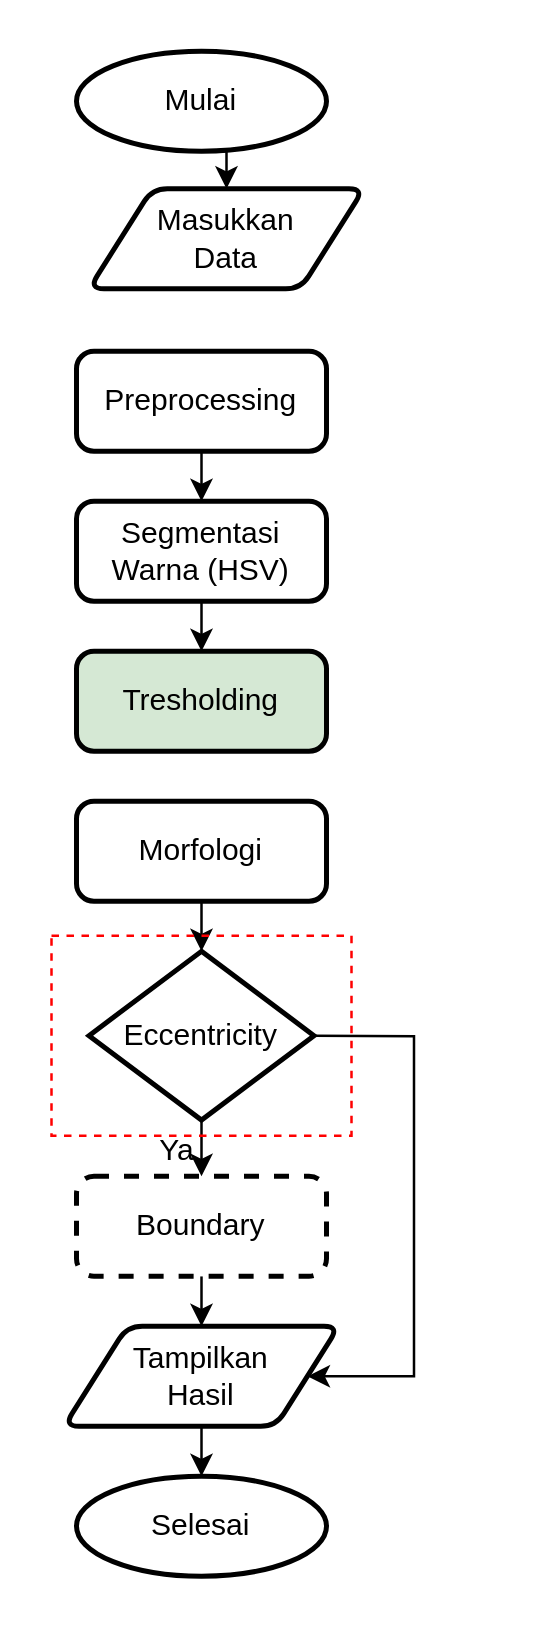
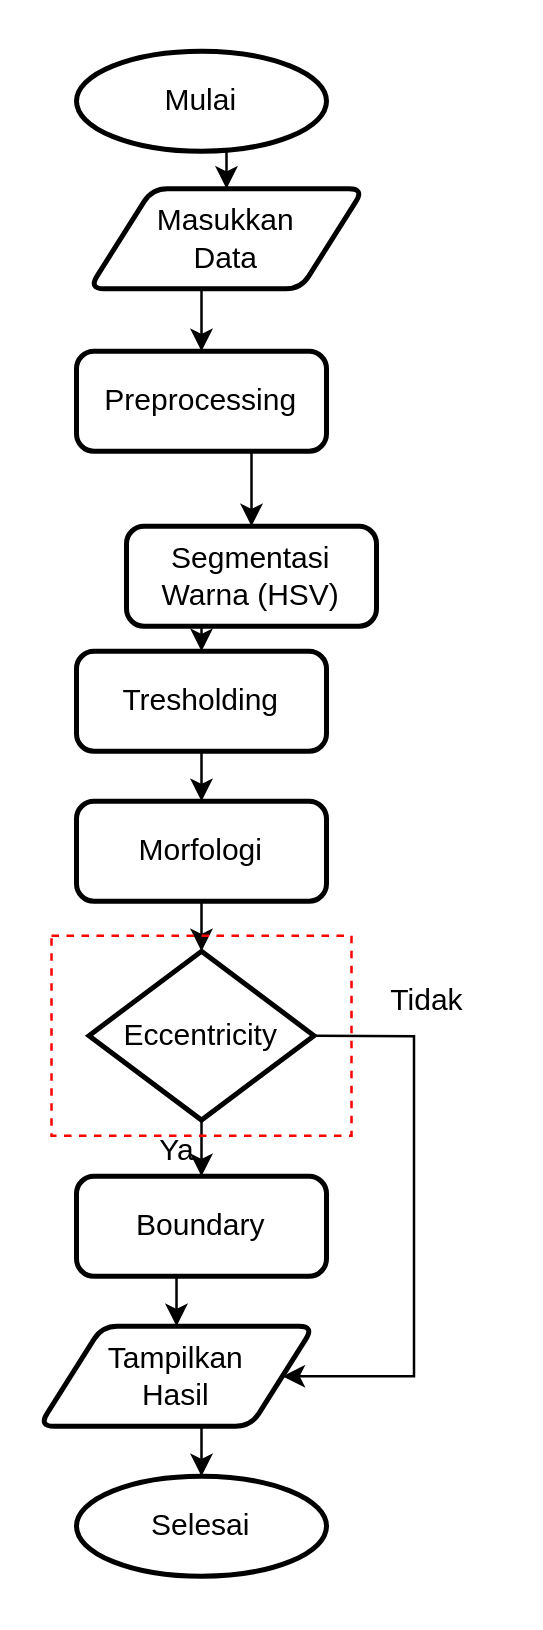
  <mxCell id="0" />
  <mxCell id="1" parent="0" />
  <mxCell id="2" style="edgeStyle=orthogonalEdgeStyle;rounded=0;orthogonalLoop=1;jettySize=auto;html=1;exitX=0.5;exitY=1;exitDx=0;exitDy=0;entryX=0.5;entryY=0;entryDx=0;entryDy=0;" edge="1" parent="1" source="3" target="10"><mxGeometry relative="1" as="geometry" /></mxCell>
  <mxCell id="3" value="Preprocessing" style="rounded=1;whiteSpace=wrap;html=1;absoluteArcSize=1;arcSize=14;strokeWidth=2;" vertex="1" parent="1"><mxGeometry x="30" y="140" width="100" height="40" as="geometry" /></mxCell>
  <mxCell id="4" value="Selesai" style="strokeWidth=2;html=1;shape=mxgraph.flowchart.start_1;whiteSpace=wrap;" vertex="1" parent="1"><mxGeometry x="30" y="590" width="100" height="40" as="geometry" /></mxCell>
  <mxCell id="5" style="edgeStyle=orthogonalEdgeStyle;rounded=0;orthogonalLoop=1;jettySize=auto;html=1;exitX=0.5;exitY=1;exitDx=0;exitDy=0;exitPerimeter=0;entryX=0.5;entryY=0;entryDx=0;entryDy=0;" edge="1" parent="1" source="6" target="8"><mxGeometry relative="1" as="geometry" /></mxCell>
  <mxCell id="6" value="Mulai" style="strokeWidth=2;html=1;shape=mxgraph.flowchart.start_1;whiteSpace=wrap;" vertex="1" parent="1"><mxGeometry x="30" y="20" width="100" height="40" as="geometry" /></mxCell>
+ <mxCell id="7" style="edgeStyle=orthogonalEdgeStyle;rounded=0;orthogonalLoop=1;jettySize=auto;html=1;exitX=0.5;exitY=1;exitDx=0;exitDy=0;entryX=0.5;entryY=0;entryDx=0;entryDy=0;" edge="1" parent="1" source="8" target="3"><mxGeometry relative="1" as="geometry" /></mxCell>
  <mxCell id="8" value="Masukkan&lt;br&gt;Data" style="shape=parallelogram;html=1;strokeWidth=2;perimeter=parallelogramPerimeter;whiteSpace=wrap;rounded=1;arcSize=12;size=0.23;" vertex="1" parent="1"><mxGeometry x="35" y="75" width="110" height="40" as="geometry" /></mxCell>
  <mxCell id="9" style="edgeStyle=orthogonalEdgeStyle;rounded=0;orthogonalLoop=1;jettySize=auto;html=1;exitX=0.5;exitY=1;exitDx=0;exitDy=0;entryX=0.5;entryY=0;entryDx=0;entryDy=0;" edge="1" parent="1" source="10" target="12"><mxGeometry relative="1" as="geometry" /></mxCell>
- <mxCell id="10" value="Segmentasi Warna (HSV)" style="rounded=1;whiteSpace=wrap;html=1;absoluteArcSize=1;arcSize=14;strokeWidth=2;" vertex="1" parent="1"><mxGeometry x="30" y="200" width="100" height="40" as="geometry" /></mxCell>
- <mxCell id="12" value="Tresholding" style="rounded=1;whiteSpace=wrap;html=1;absoluteArcSize=1;arcSize=14;strokeWidth=2;fillColor=#d5e8d4;" vertex="1" parent="1"><mxGeometry x="30" y="260" width="100" height="40" as="geometry" /></mxCell>
+ <mxCell id="10" value="Segmentasi Warna (HSV)" style="rounded=1;whiteSpace=wrap;html=1;absoluteArcSize=1;arcSize=14;strokeWidth=2;" vertex="1" parent="1"><mxGeometry x="50" y="210" width="100" height="40" as="geometry" /></mxCell>
+ <mxCell id="11" style="edgeStyle=orthogonalEdgeStyle;rounded=0;orthogonalLoop=1;jettySize=auto;html=1;exitX=0.5;exitY=1;exitDx=0;exitDy=0;entryX=0.5;entryY=0;entryDx=0;entryDy=0;" edge="1" parent="1" source="12" target="14"><mxGeometry relative="1" as="geometry" /></mxCell>
+ <mxCell id="12" value="Tresholding" style="rounded=1;whiteSpace=wrap;html=1;absoluteArcSize=1;arcSize=14;strokeWidth=2;" vertex="1" parent="1"><mxGeometry x="30" y="260" width="100" height="40" as="geometry" /></mxCell>
  <mxCell id="13" style="edgeStyle=orthogonalEdgeStyle;rounded=0;orthogonalLoop=1;jettySize=auto;html=1;exitX=0.5;exitY=1;exitDx=0;exitDy=0;entryX=0.5;entryY=0;entryDx=0;entryDy=0;entryPerimeter=0;" edge="1" parent="1" source="14" target="19"><mxGeometry relative="1" as="geometry" /></mxCell>
  <mxCell id="14" value="Morfologi" style="rounded=1;whiteSpace=wrap;html=1;absoluteArcSize=1;arcSize=14;strokeWidth=2;" vertex="1" parent="1"><mxGeometry x="30" y="320" width="100" height="40" as="geometry" /></mxCell>
  <mxCell id="15" style="edgeStyle=orthogonalEdgeStyle;rounded=0;orthogonalLoop=1;jettySize=auto;html=1;exitX=0.5;exitY=1;exitDx=0;exitDy=0;entryX=0.5;entryY=0;entryDx=0;entryDy=0;" edge="1" parent="1" source="16" target="21"><mxGeometry relative="1" as="geometry" /></mxCell>
- <mxCell id="16" value="Boundary" style="rounded=1;whiteSpace=wrap;html=1;absoluteArcSize=1;arcSize=14;strokeWidth=2;dashed=1;" vertex="1" parent="1"><mxGeometry x="30" y="470" width="100" height="40" as="geometry" /></mxCell>
+ <mxCell id="16" value="Boundary" style="rounded=1;whiteSpace=wrap;html=1;absoluteArcSize=1;arcSize=14;strokeWidth=2;" vertex="1" parent="1"><mxGeometry x="30" y="470" width="100" height="40" as="geometry" /></mxCell>
  <mxCell id="17" style="edgeStyle=orthogonalEdgeStyle;rounded=0;orthogonalLoop=1;jettySize=auto;html=1;exitX=0.5;exitY=1;exitDx=0;exitDy=0;exitPerimeter=0;entryX=0.5;entryY=0;entryDx=0;entryDy=0;" edge="1" parent="1" source="19" target="16"><mxGeometry relative="1" as="geometry" /></mxCell>
  <mxCell id="18" style="rounded=0;orthogonalLoop=1;jettySize=auto;html=1;exitX=1;exitY=0.5;exitDx=0;exitDy=0;exitPerimeter=0;entryX=1;entryY=0.5;entryDx=0;entryDy=0;" edge="1" parent="1" source="19" target="21"><mxGeometry relative="1" as="geometry"><mxPoint x="155" y="590" as="targetPoint" /><Array as="points"><mxPoint x="165" y="414" /><mxPoint x="165" y="550" /></Array></mxGeometry></mxCell>
  <mxCell id="19" value="Eccentricity" style="strokeWidth=2;html=1;shape=mxgraph.flowchart.decision;whiteSpace=wrap;" vertex="1" parent="1"><mxGeometry x="35" y="380" width="90" height="67.5" as="geometry" /></mxCell>
  <mxCell id="20" style="edgeStyle=orthogonalEdgeStyle;rounded=0;orthogonalLoop=1;jettySize=auto;html=1;exitX=0.5;exitY=1;exitDx=0;exitDy=0;entryX=0.5;entryY=0;entryDx=0;entryDy=0;entryPerimeter=0;" edge="1" parent="1" source="21" target="4"><mxGeometry relative="1" as="geometry" /></mxCell>
- <mxCell id="21" value="Tampilkan&lt;br&gt;Hasil" style="shape=parallelogram;html=1;strokeWidth=2;perimeter=parallelogramPerimeter;whiteSpace=wrap;rounded=1;arcSize=12;size=0.23;" vertex="1" parent="1"><mxGeometry x="25" y="530" width="110" height="40" as="geometry" /></mxCell>
+ <mxCell id="21" value="Tampilkan&lt;br&gt;Hasil" style="shape=parallelogram;html=1;strokeWidth=2;perimeter=parallelogramPerimeter;whiteSpace=wrap;rounded=1;arcSize=12;size=0.23;" vertex="1" parent="1"><mxGeometry x="15" y="530" width="110" height="40" as="geometry" /></mxCell>
  <mxCell id="22" value="Ya" style="text;html=1;align=center;verticalAlign=middle;resizable=0;points=[];autosize=1;" vertex="1" parent="1"><mxGeometry x="55" y="450" width="30" height="20" as="geometry" /></mxCell>
+ <mxCell id="23" value="Tidak" style="text;html=1;align=center;verticalAlign=middle;resizable=0;points=[];autosize=1;" vertex="1" parent="1"><mxGeometry x="145" y="390" width="50" height="20" as="geometry" /></mxCell>
  <mxCell id="24" value="" style="endArrow=none;dashed=1;html=1;strokeWidth=1;rounded=0;strokeColor=#FF0000;" edge="1" parent="1"><mxGeometry width="50" height="50" relative="1" as="geometry"><mxPoint x="20" y="373.75" as="sourcePoint" /><mxPoint x="20" y="373.75" as="targetPoint" /><Array as="points"><mxPoint x="140" y="373.75" /><mxPoint x="140" y="453.75" /><mxPoint x="20" y="453.75" /></Array></mxGeometry></mxCell>
